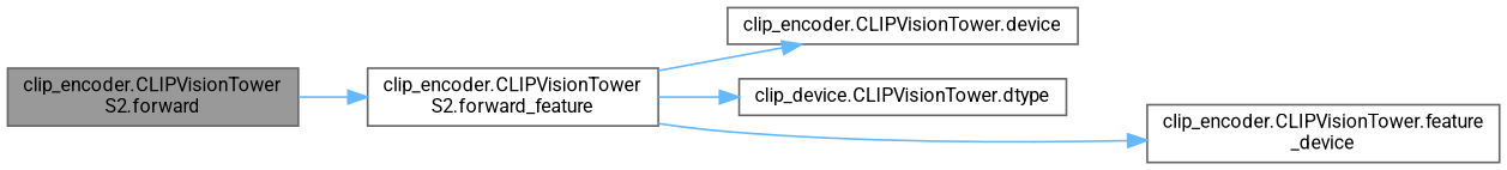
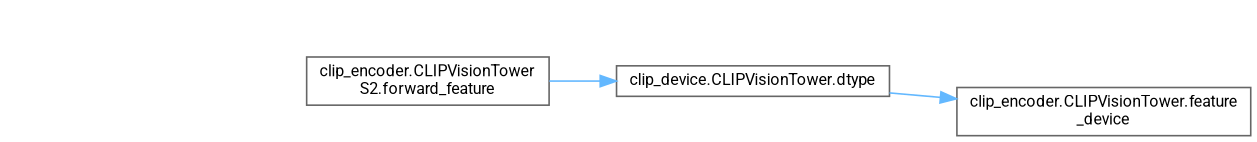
  digraph {
    fontname=Roboto
    rankdir=LR
    node [color=grey40 fillcolor=white fontname=Roboto fontsize=10 shape=box style=filled]
    edge [color=steelblue1 fontname=Roboto fontsize=10 labelfontname=Helvetica labelfontsize=10 style=solid]
-   n1 [color=gray40 fillcolor=grey60 fontcolor=black height=0.2 label="clip_encoder.CLIPVisionTower\lS2.forward" width=0.4]
    n2 [height=0.2 label="clip_encoder.CLIPVisionTower\lS2.forward_feature" width=0.4]
-   n3 [height=0.2 label="clip_encoder.CLIPVisionTower.device" width=0.4]
    n4 [height=0.2 label="clip_device.CLIPVisionTower.dtype" width=0.4]
    n5 [height=0.2 label="clip_encoder.CLIPVisionTower.feature\l_device" width=0.4]
-   n1 -> n2
-   n2 -> n3
    n2 -> n4
-   n2 -> n5
+   n4 -> n5
  }
